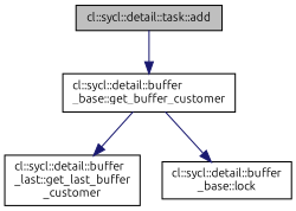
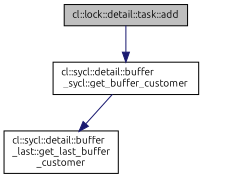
  digraph {
    fontname=Ubuntu
    rankdir=TB
    node [color=black fontname=Ubuntu fontsize=10 shape=record]
    edge [color=midnightblue fontname=Ubuntu fontsize=10 labelfontname=Helvetica labelfontsize=10 style=solid]
-   n1 [fillcolor=grey75 fontcolor=black height=0.2 label="cl::sycl::detail::task::add" style=filled width=0.4]
-   n2 [height=0.2 label="cl::sycl::detail::buffer\l_base::get_buffer_customer" width=0.4]
+   n1 [fillcolor=grey75 fontcolor=black height=0.2 label="cl::lock::detail::task::add" style=filled width=0.4]
+   n2 [height=0.2 label="cl::sycl::detail::buffer\l_sycl::get_buffer_customer" width=0.4]
    n3 [height=0.2 label="cl::sycl::detail::buffer\l_last::get_last_buffer\l_customer" width=0.4]
-   n4 [height=0.2 label="cl::sycl::detail::buffer\l_base::lock" width=0.4]
    n1 -> n2
    n2 -> n3
-   n2 -> n4
  }
